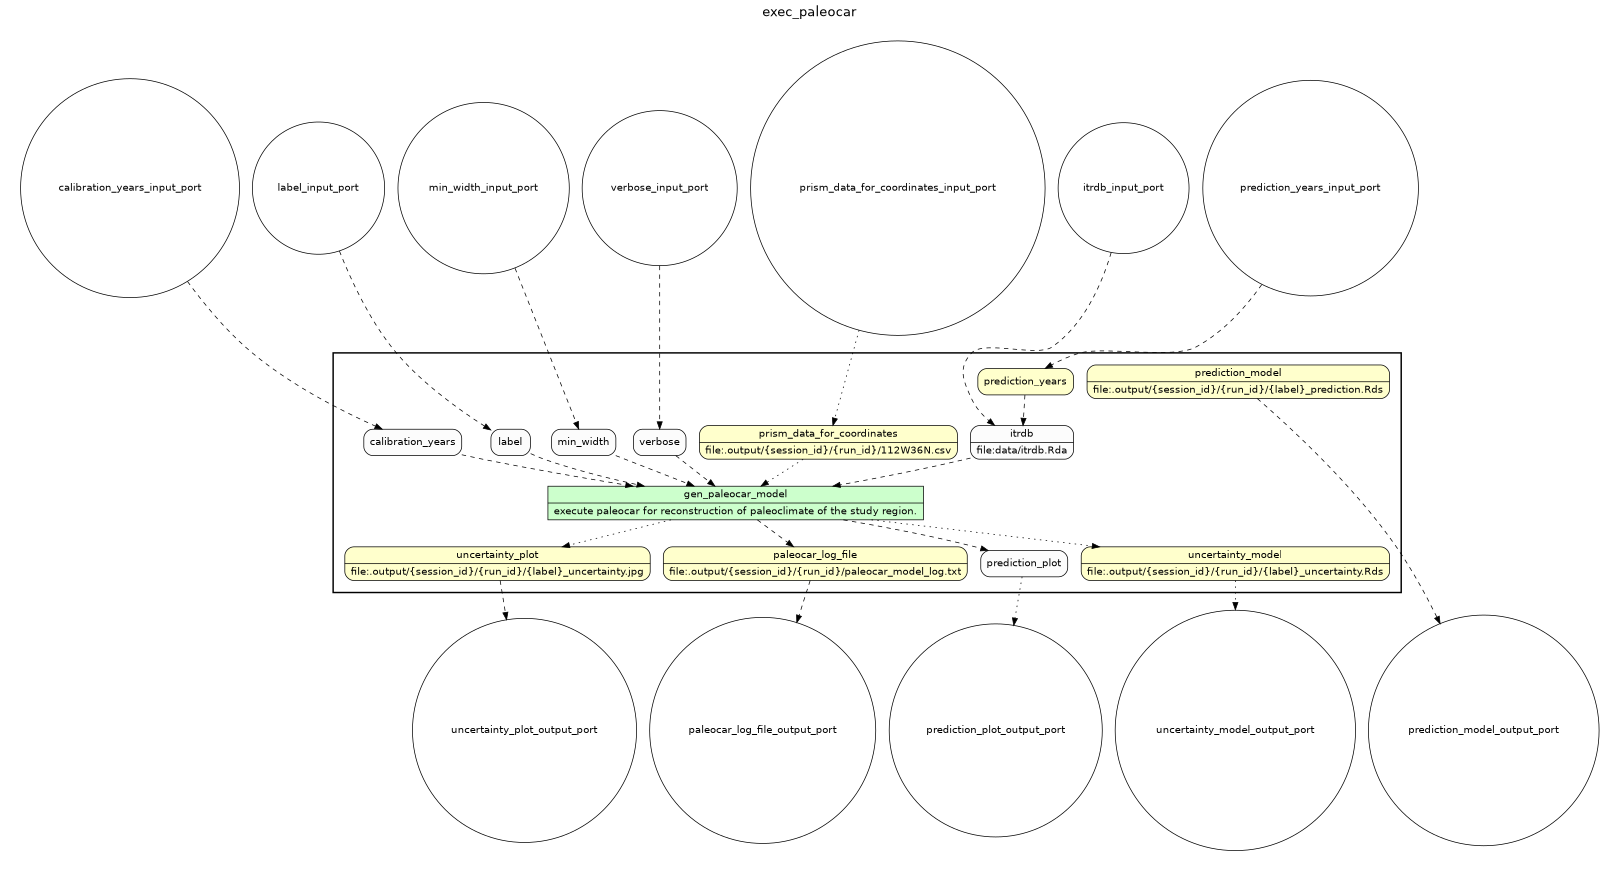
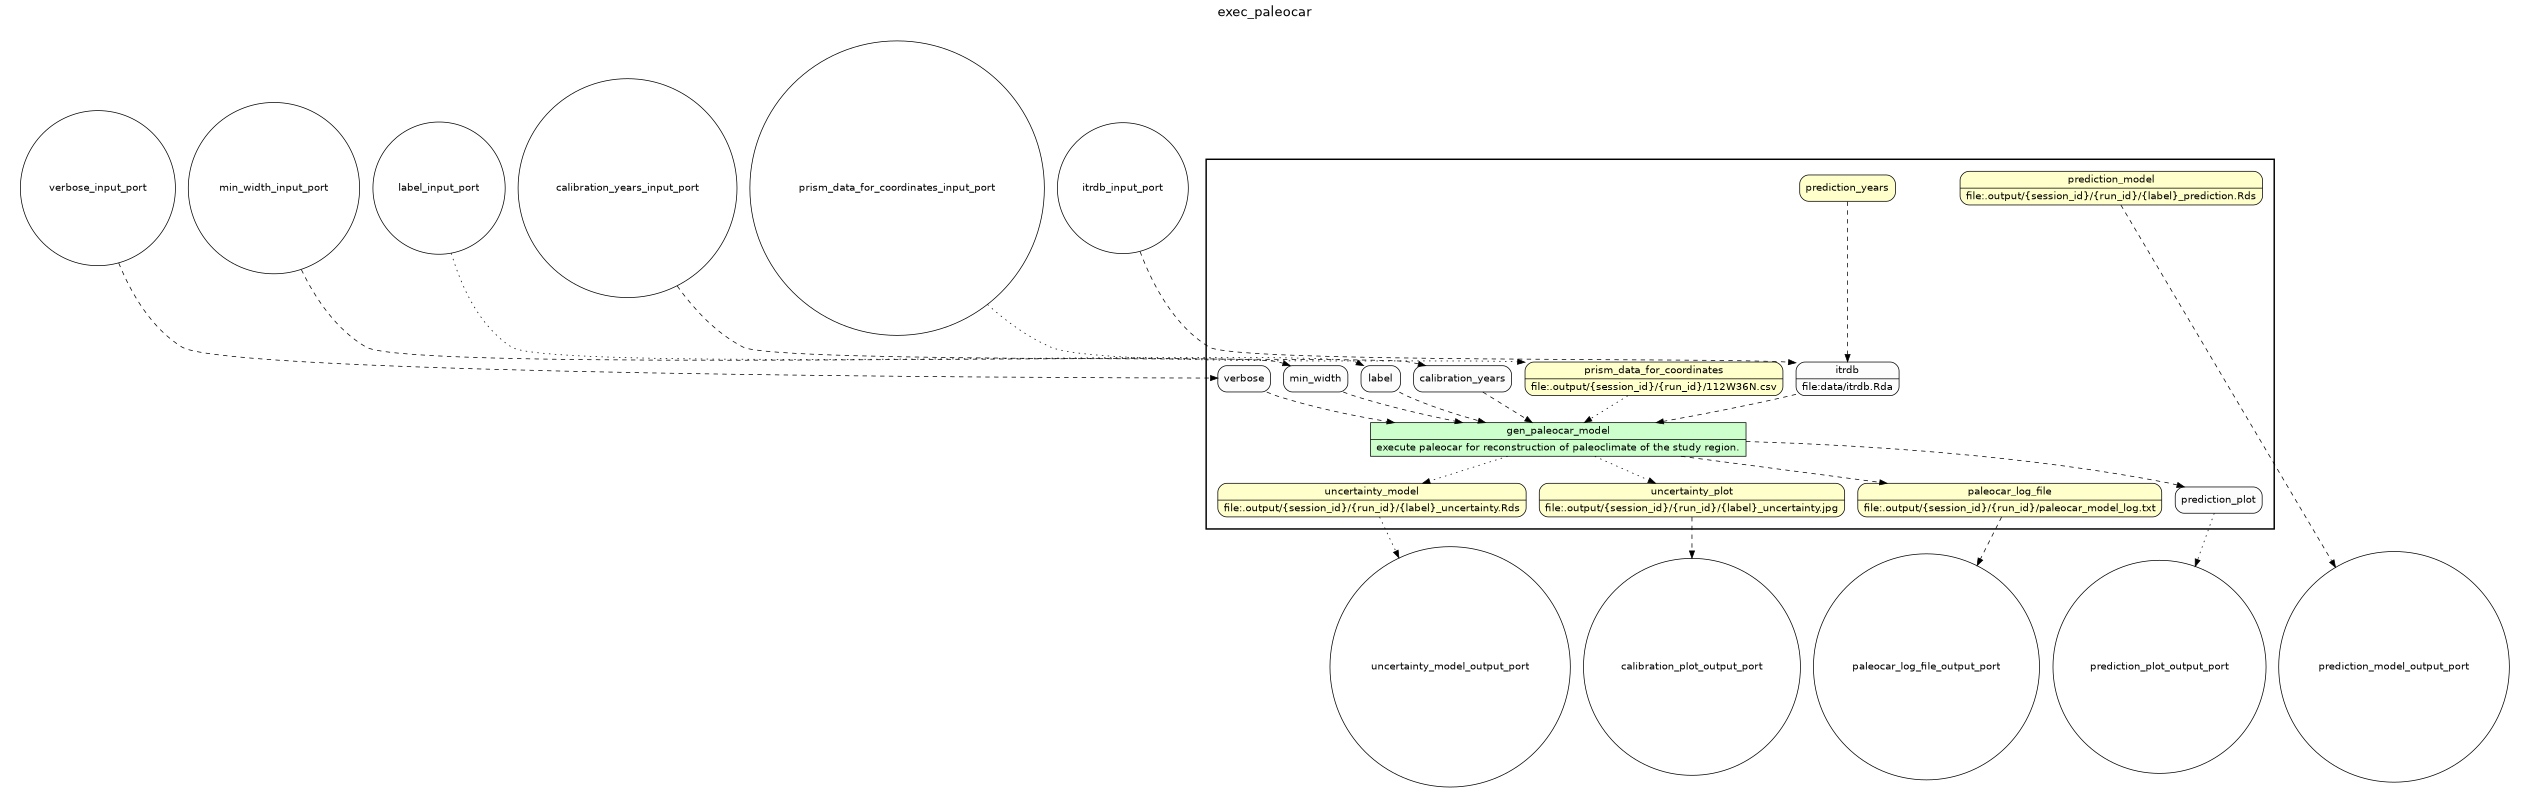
  digraph {
    fontname=Helvetica
    fontsize=18
    label=exec_paleocar
    labelloc=t
    rankdir=TB
    node [fillcolor="#FFFFFF" fontname=Helvetica peripheries=1 shape=circle style="rounded,filled"]
    edge [style=dashed]
    n1 [fillcolor="#CCFFCC" label="{<f0> gen_paleocar_model |<f1> execute paleocar for reconstruction of paleoclimate of the study region.}" rankdir=LR shape=record style=filled]
    n2 [fillcolor="#FFFFCC" label="{<f0> prediction_model |<f1> file\:.output/\{session_id\}/\{run_id\}/\{label\}_prediction.Rds}" rankdir=LR shape=record]
    n3 [fillcolor="#FFFFCC" label="{<f0> uncertainty_model |<f1> file\:.output/\{session_id\}/\{run_id\}/\{label\}_uncertainty.Rds}" rankdir=LR shape=record]
    n4 [fillcolor="#FFFFCC" label="{<f0> uncertainty_plot |<f1> file\:.output/\{session_id\}/\{run_id\}/\{label\}_uncertainty.jpg}" rankdir=LR shape=record]
    n5 [fillcolor="#FFFFCC" label="{<f0> paleocar_log_file |<f1> file\:.output/\{session_id\}/\{run_id\}/paleocar_model_log.txt}" rankdir=LR shape=record]
    prediction_plot [fillcolor="#FCFCFC" shape=box]
    prediction_years [fillcolor="#FFFFCC" shape=box]
    n8 [fillcolor="#FFFFCC" label="{<f0> prism_data_for_coordinates |<f1> file\:.output/\{session_id\}/\{run_id\}/112W36N.csv}" rankdir=LR shape=record]
    n9 [fillcolor="#FCFCFC" label="{<f0> itrdb |<f1> file\:data/itrdb.Rda}" rankdir=LR shape=record]
    calibration_years [fillcolor="#FCFCFC" shape=box]
    label [fillcolor="#FCFCFC" shape=box]
    min_width [fillcolor="#FCFCFC" shape=box]
    verbose [fillcolor="#FCFCFC" shape=box]
-   prediction_years_input_port [width=0.2]
    prism_data_for_coordinates_input_port [width=0.2]
    itrdb_input_port [width=0.2]
    calibration_years_input_port [width=0.2]
    label_input_port [width=0.2]
    min_width_input_port [width=0.2]
    verbose_input_port [width=0.2]
    prediction_model_output_port [width=0.2]
    prediction_plot_output_port [width=0.2]
    uncertainty_model_output_port [width=0.2]
-   uncertainty_plot_output_port [width=0.2]
+   uncertainty_plot_output_port [width=0.2 label=calibration_plot_output_port]
    paleocar_log_file_output_port [width=0.2]
    subgraph cluster_1 {
      color=black
      label=""
      penwidth=2
      subgraph cluster_2 {
        color=black
        label=""
        penwidth=0
        n1
        n2
        n3
        n4
        n5
        prediction_plot
        prediction_years
        n8
        n9
        calibration_years
        label
        min_width
        verbose
      }
    }
    subgraph cluster_3 {
      label=""
      penwidth=0
      subgraph cluster_4 {
        label=""
        penwidth=0
        prediction_model_output_port
        prediction_plot_output_port
        uncertainty_model_output_port
        uncertainty_plot_output_port
        paleocar_log_file_output_port
      }
    }
    subgraph cluster_5 {
      label=""
      penwidth=0
      subgraph cluster_6 {
        label=""
        penwidth=0
-       prediction_years_input_port
        prism_data_for_coordinates_input_port
        itrdb_input_port
        calibration_years_input_port
        label_input_port
        min_width_input_port
        verbose_input_port
      }
    }
    n1 -> n3 [style=dotted]
    n1 -> n4 [style=dotted]
    n1 -> n5
    n1 -> prediction_plot
    n2 -> prediction_model_output_port
    n3 -> uncertainty_model_output_port [style=dotted]
    n4 -> uncertainty_plot_output_port
    n5 -> paleocar_log_file_output_port
    prediction_plot -> prediction_plot_output_port [style=dotted]
    prediction_years -> n9
    n8 -> n1 [style=dotted]
    n9 -> n1
    calibration_years -> n1
    label -> n1
    min_width -> n1
    verbose -> n1
-   prediction_years_input_port -> prediction_years
    prism_data_for_coordinates_input_port -> n8 [style=dotted]
    itrdb_input_port -> n9
    calibration_years_input_port -> calibration_years
-   label_input_port -> label
+   label_input_port -> label [style=dotted]
    min_width_input_port -> min_width
    verbose_input_port -> verbose
  }
